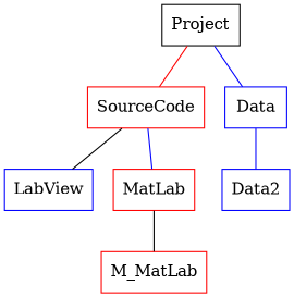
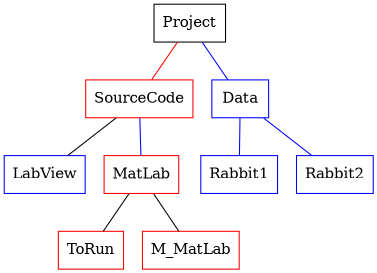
  graph {
    node [shape=box color=red]
    edge [color=blue]
    Project [color=""]
    SourceCode
    Data [color=blue]
    LabView [color=blue]
    MatLab
-   Rabbit2 [color=blue label=Data2]
+   Rabbit1 [color=blue]
+   Rabbit2 [color=blue]
+   ToRun [shape=round]
    n9 [label=M_MatLab]
    Project -- SourceCode [color=red]
    Project -- Data
    SourceCode -- LabView [color=""]
    SourceCode -- MatLab
+   Data -- Rabbit1
    Data -- Rabbit2
+   MatLab -- ToRun [color=""]
    MatLab -- n9 [color=""]
  }
